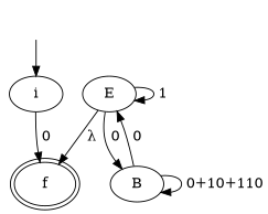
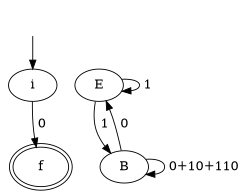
  digraph {
    _nil0 [style=invis]
    i
    f [peripheries=2]
    B
    E
    _nil0 -> i
    i -> f [label=" 0"]
    B -> B [label=" 0+10+110"]
    B -> E [label=" 0"]
-   E -> f [label=" λ"]
-   E -> B [label=" 0"]
+   E -> B [label=" 1"]
    E -> E [label=" 1"]
  }
